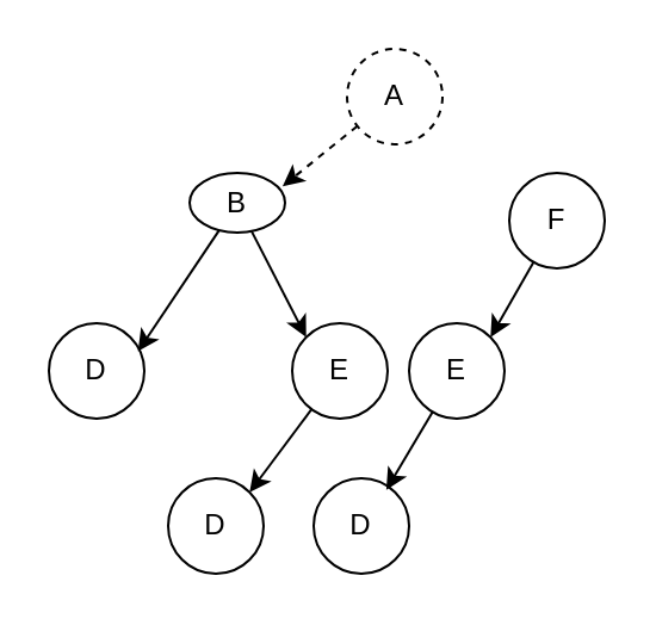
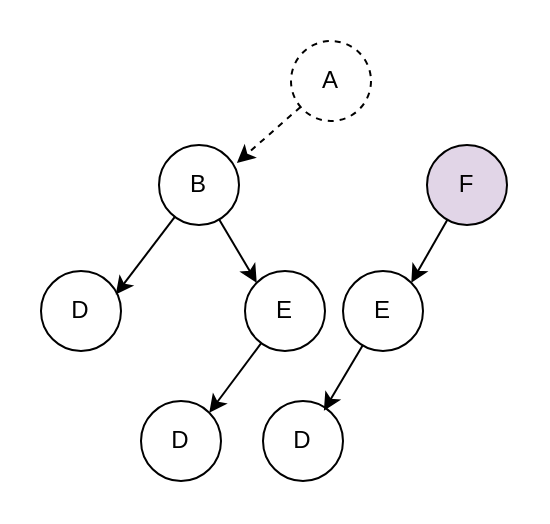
  <mxCell id="0" />
  <mxCell id="1" parent="0" />
  <mxCell id="2" value="A" style="ellipse;whiteSpace=wrap;html=1;aspect=fixed;dashed=1;" vertex="1" parent="1"><mxGeometry x="145" y="20" width="40" height="40" as="geometry" /></mxCell>
  <mxCell id="3" style="rounded=0;orthogonalLoop=1;jettySize=auto;html=1;entryX=0;entryY=0;entryDx=0;entryDy=0;" edge="1" parent="1" source="4" target="8"><mxGeometry relative="1" as="geometry" /></mxCell>
- <mxCell id="4" value="B" style="ellipse;whiteSpace=wrap;html=1;aspect=fixed;" vertex="1" parent="1"><mxGeometry x="79" y="72" width="40" height="25" as="geometry" /></mxCell>
- <mxCell id="5" value="F" style="ellipse;whiteSpace=wrap;html=1;aspect=fixed;" vertex="1" parent="1"><mxGeometry x="213" y="72" width="40" height="40" as="geometry" /></mxCell>
+ <mxCell id="4" value="B" style="ellipse;whiteSpace=wrap;html=1;aspect=fixed;" vertex="1" parent="1"><mxGeometry x="79" y="72" width="40" height="40" as="geometry" /></mxCell>
+ <mxCell id="5" value="F" style="ellipse;whiteSpace=wrap;html=1;aspect=fixed;fillColor=#e1d5e7;" vertex="1" parent="1"><mxGeometry x="213" y="72" width="40" height="40" as="geometry" /></mxCell>
  <mxCell id="6" value="D" style="ellipse;whiteSpace=wrap;html=1;aspect=fixed;" vertex="1" parent="1"><mxGeometry x="20" y="135" width="40" height="40" as="geometry" /></mxCell>
  <mxCell id="7" style="rounded=0;orthogonalLoop=1;jettySize=auto;html=1;entryX=1;entryY=0;entryDx=0;entryDy=0;" edge="1" parent="1" source="8" target="9"><mxGeometry relative="1" as="geometry" /></mxCell>
  <mxCell id="8" value="E" style="ellipse;whiteSpace=wrap;html=1;aspect=fixed;" vertex="1" parent="1"><mxGeometry x="122" y="135" width="40" height="40" as="geometry" /></mxCell>
  <mxCell id="9" value="D" style="ellipse;whiteSpace=wrap;html=1;aspect=fixed;" vertex="1" parent="1"><mxGeometry x="70" y="200" width="40" height="40" as="geometry" /></mxCell>
  <mxCell id="10" value="E" style="ellipse;whiteSpace=wrap;html=1;aspect=fixed;" vertex="1" parent="1"><mxGeometry x="171" y="135" width="40" height="40" as="geometry" /></mxCell>
  <mxCell id="11" value="D" style="ellipse;whiteSpace=wrap;html=1;aspect=fixed;" vertex="1" parent="1"><mxGeometry x="131" y="200" width="40" height="40" as="geometry" /></mxCell>
  <mxCell id="12" style="rounded=0;orthogonalLoop=1;jettySize=auto;html=1;entryX=0.974;entryY=0.224;entryDx=0;entryDy=0;entryPerimeter=0;dashed=1;" edge="1" parent="1" source="2" target="4"><mxGeometry relative="1" as="geometry" /></mxCell>
  <mxCell id="13" style="rounded=0;orthogonalLoop=1;jettySize=auto;html=1;entryX=0.934;entryY=0.295;entryDx=0;entryDy=0;entryPerimeter=0;" edge="1" parent="1" source="4" target="6"><mxGeometry relative="1" as="geometry" /></mxCell>
  <mxCell id="14" style="rounded=0;orthogonalLoop=1;jettySize=auto;html=1;entryX=1;entryY=0;entryDx=0;entryDy=0;" edge="1" parent="1" source="5" target="10"><mxGeometry relative="1" as="geometry" /></mxCell>
  <mxCell id="15" style="rounded=0;orthogonalLoop=1;jettySize=auto;html=1;entryX=0.761;entryY=0.122;entryDx=0;entryDy=0;entryPerimeter=0;" edge="1" parent="1" source="10" target="11"><mxGeometry relative="1" as="geometry" /></mxCell>
